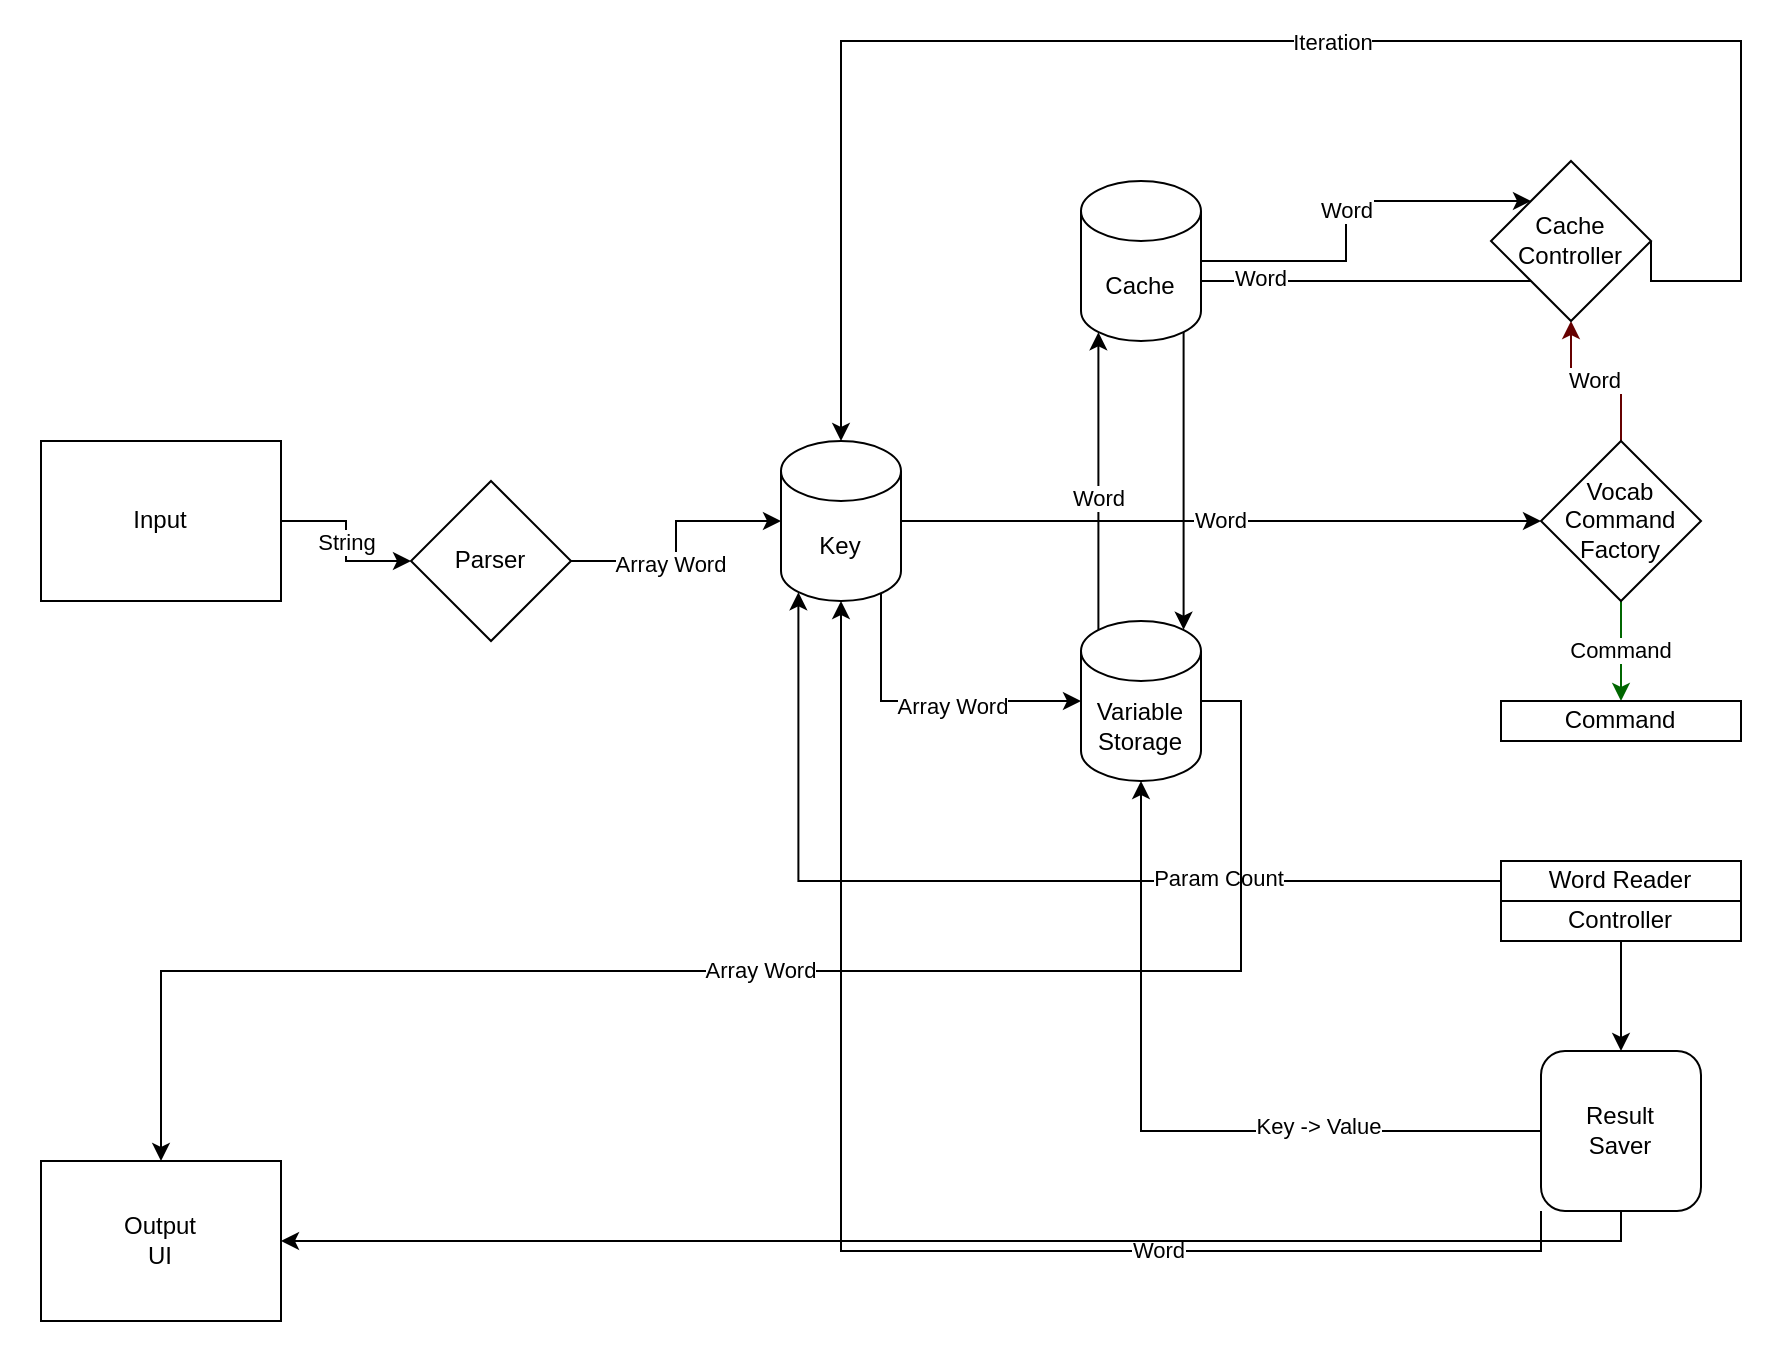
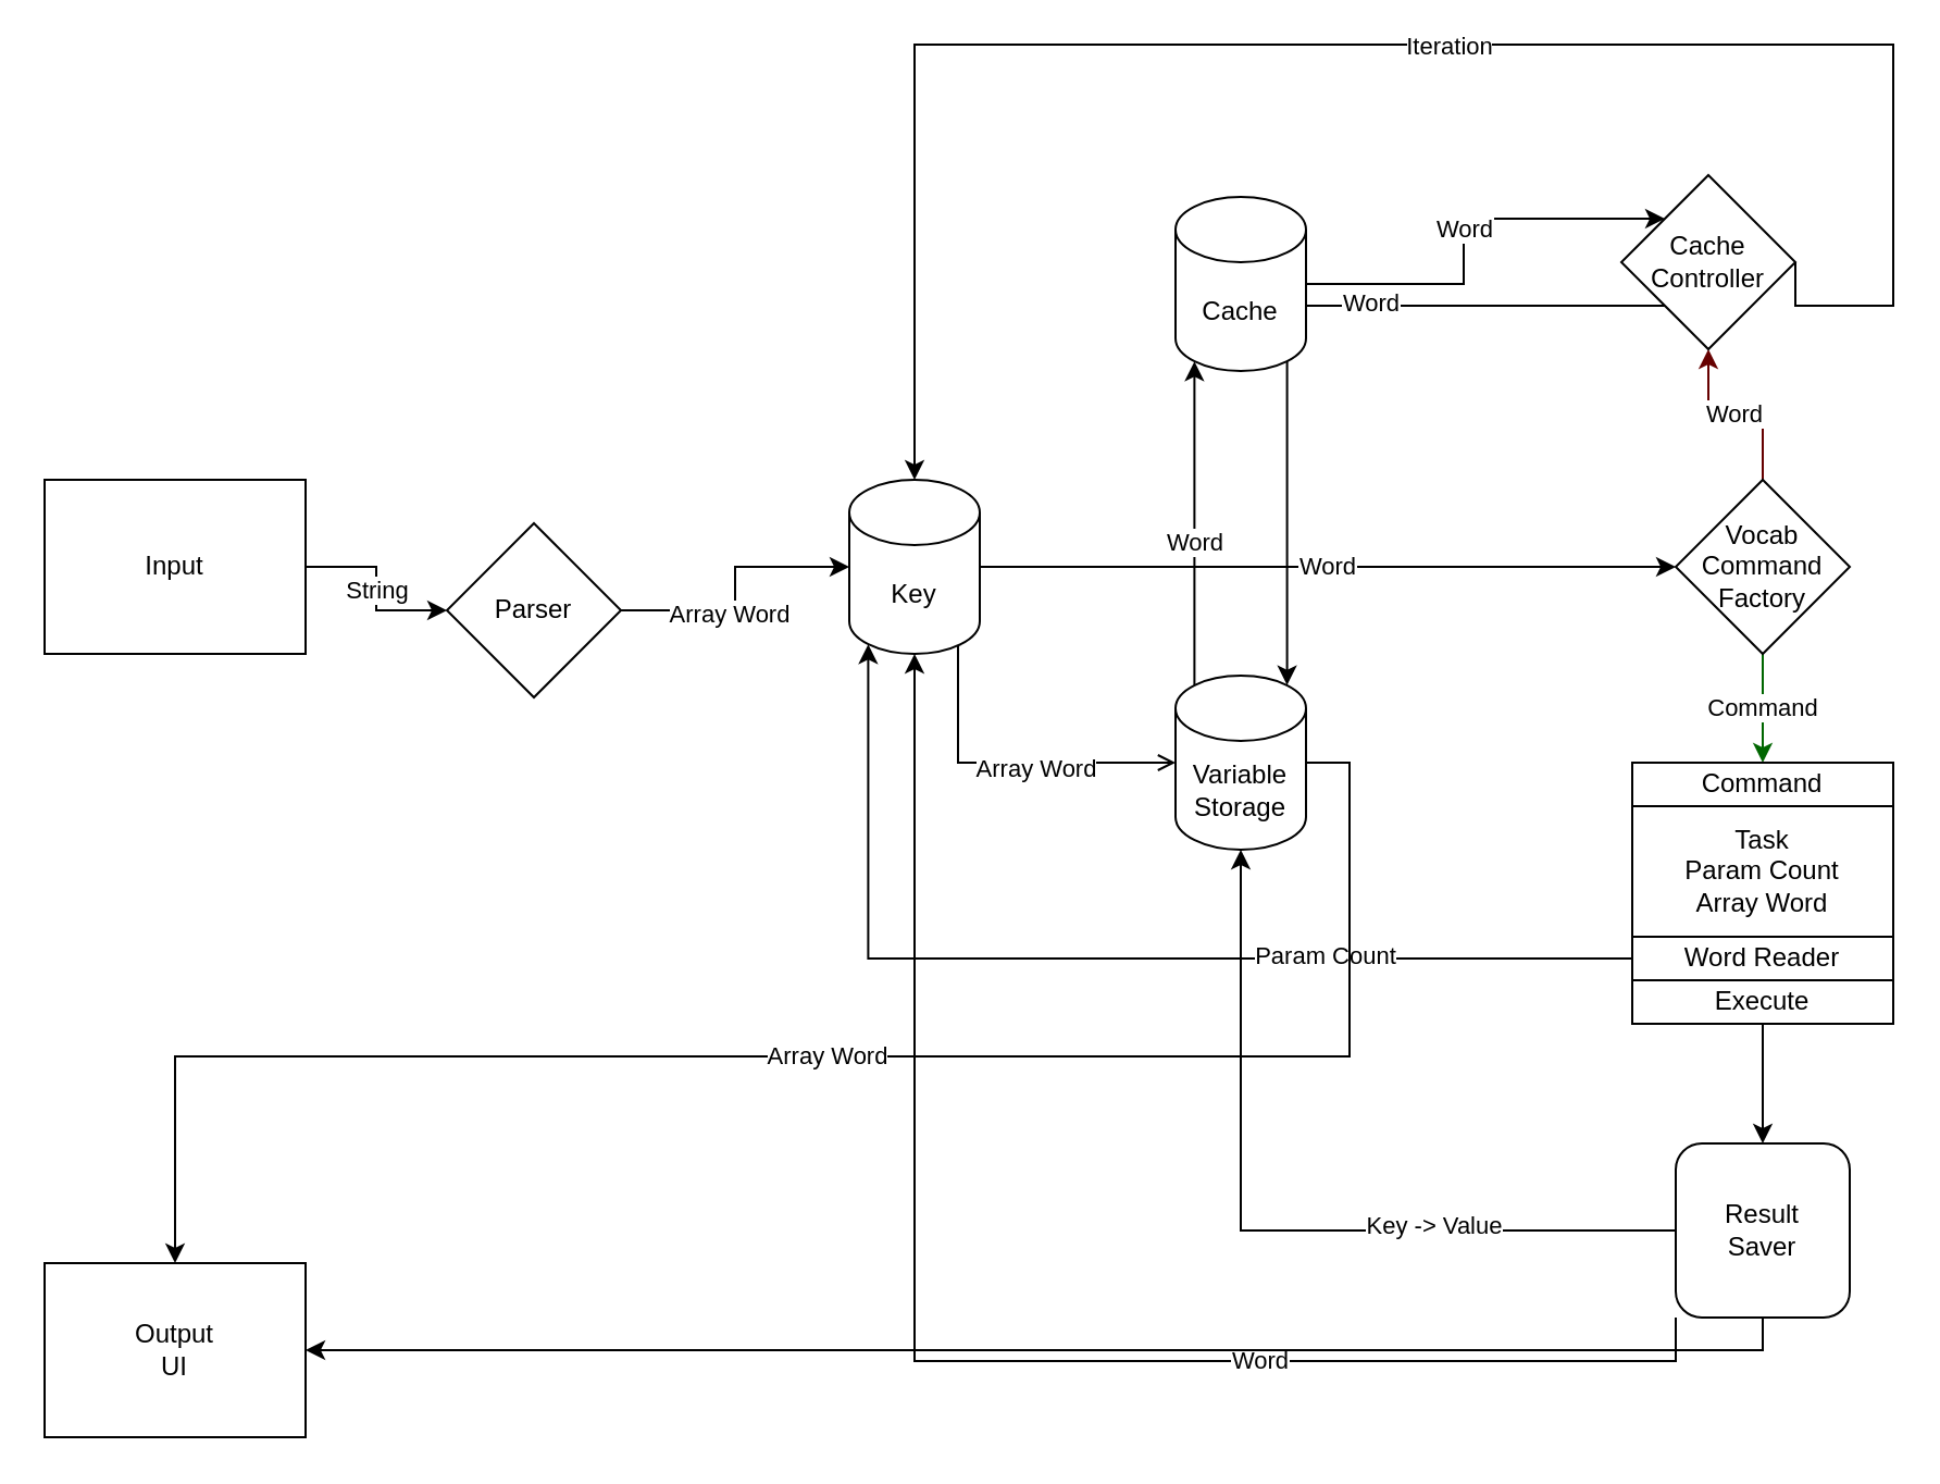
  <mxCell id="0" />
  <mxCell id="1" parent="0" />
  <mxCell id="2" value="String" style="edgeStyle=orthogonalEdgeStyle;rounded=0;orthogonalLoop=1;jettySize=auto;html=1;exitX=1;exitY=0.5;exitDx=0;exitDy=0;" edge="1" parent="1" source="3" target="6"><mxGeometry relative="1" as="geometry" /></mxCell>
  <mxCell id="3" value="Input" style="rounded=0;whiteSpace=wrap;html=1;" vertex="1" parent="1"><mxGeometry x="20" y="220" width="120" height="80" as="geometry" /></mxCell>
  <mxCell id="4" style="edgeStyle=orthogonalEdgeStyle;rounded=0;orthogonalLoop=1;jettySize=auto;html=1;exitX=1;exitY=0.5;exitDx=0;exitDy=0;entryX=0;entryY=0.5;entryDx=0;entryDy=0;entryPerimeter=0;" edge="1" parent="1" source="6" target="10"><mxGeometry relative="1" as="geometry" /></mxCell>
  <mxCell id="5" value="Array Word" style="edgeLabel;html=1;align=center;verticalAlign=middle;resizable=0;points=[];" vertex="1" connectable="0" parent="4"><mxGeometry x="-0.222" y="-1" relative="1" as="geometry"><mxPoint as="offset" /></mxGeometry></mxCell>
  <mxCell id="6" value="Parser" style="rhombus;whiteSpace=wrap;html=1;" vertex="1" parent="1"><mxGeometry x="205" y="240" width="80" height="80" as="geometry" /></mxCell>
  <mxCell id="7" value="Word" style="edgeStyle=orthogonalEdgeStyle;rounded=0;orthogonalLoop=1;jettySize=auto;html=1;exitX=1;exitY=0.5;exitDx=0;exitDy=0;exitPerimeter=0;entryX=0;entryY=0.5;entryDx=0;entryDy=0;" edge="1" parent="1" source="10" target="13"><mxGeometry relative="1" as="geometry" /></mxCell>
- <mxCell id="8" style="edgeStyle=orthogonalEdgeStyle;rounded=0;orthogonalLoop=1;jettySize=auto;html=1;exitX=0.855;exitY=1;exitDx=0;exitDy=-4.35;exitPerimeter=0;entryX=0;entryY=0.5;entryDx=0;entryDy=0;entryPerimeter=0;" edge="1" parent="1" source="10" target="28"><mxGeometry relative="1" as="geometry"><Array as="points"><mxPoint x="440" y="296" /><mxPoint x="440" y="350" /></Array></mxGeometry></mxCell>
+ <mxCell id="8" style="edgeStyle=orthogonalEdgeStyle;rounded=0;orthogonalLoop=1;jettySize=auto;html=1;exitX=0.855;exitY=1;exitDx=0;exitDy=-4.35;exitPerimeter=0;entryX=0;entryY=0.5;entryDx=0;entryDy=0;entryPerimeter=0;endArrow=open;" edge="1" parent="1" source="10" target="28"><mxGeometry relative="1" as="geometry"><Array as="points"><mxPoint x="440" y="296" /><mxPoint x="440" y="350" /></Array></mxGeometry></mxCell>
  <mxCell id="9" value="Array Word" style="edgeLabel;html=1;align=center;verticalAlign=middle;resizable=0;points=[];" vertex="1" connectable="0" parent="8"><mxGeometry x="0.165" y="-2" relative="1" as="geometry"><mxPoint as="offset" /></mxGeometry></mxCell>
  <mxCell id="10" value="Key&lt;br&gt;" style="shape=cylinder3;whiteSpace=wrap;html=1;boundedLbl=1;backgroundOutline=1;size=15;" vertex="1" parent="1"><mxGeometry x="390" y="220" width="60" height="80" as="geometry" /></mxCell>
  <mxCell id="11" value="Command" style="edgeStyle=orthogonalEdgeStyle;rounded=0;orthogonalLoop=1;jettySize=auto;html=1;exitX=0.5;exitY=1;exitDx=0;exitDy=0;entryX=0.5;entryY=0;entryDx=0;entryDy=0;strokeColor=#006600;" edge="1" parent="1" source="13"><mxGeometry relative="1" as="geometry"><mxPoint x="810" y="350" as="targetPoint" /></mxGeometry></mxCell>
  <mxCell id="12" value="Word" style="edgeStyle=orthogonalEdgeStyle;rounded=0;orthogonalLoop=1;jettySize=auto;html=1;exitX=0.5;exitY=0;exitDx=0;exitDy=0;entryX=0.5;entryY=1;entryDx=0;entryDy=0;strokeColor=#660000;" edge="1" parent="1" source="13" target="24"><mxGeometry relative="1" as="geometry" /></mxCell>
  <mxCell id="13" value="Vocab&lt;br&gt;Command&lt;br&gt;Factory" style="rhombus;whiteSpace=wrap;html=1;" vertex="1" parent="1"><mxGeometry x="770" y="220" width="80" height="80" as="geometry" /></mxCell>
  <mxCell id="14" value="Command" style="rounded=0;whiteSpace=wrap;html=1;" vertex="1" parent="1"><mxGeometry x="750" y="350" width="120" height="20" as="geometry" /></mxCell>
  <mxCell id="15" style="edgeStyle=orthogonalEdgeStyle;rounded=0;orthogonalLoop=1;jettySize=auto;html=1;exitX=0.5;exitY=1;exitDx=0;exitDy=0;" edge="1" parent="1" source="14" target="14"><mxGeometry relative="1" as="geometry" /></mxCell>
+ <mxCell id="16" value="Task&lt;br&gt;Param Count&lt;br&gt;Array Word" style="rounded=0;whiteSpace=wrap;html=1;" vertex="1" parent="1"><mxGeometry x="750" y="370" width="120" height="60" as="geometry" /></mxCell>
  <mxCell id="17" style="edgeStyle=orthogonalEdgeStyle;rounded=0;orthogonalLoop=1;jettySize=auto;html=1;exitX=0;exitY=0.5;exitDx=0;exitDy=0;entryX=0.145;entryY=1;entryDx=0;entryDy=-4.35;entryPerimeter=0;" edge="1" parent="1" source="19" target="10"><mxGeometry relative="1" as="geometry" /></mxCell>
  <mxCell id="18" value="Param Count" style="edgeLabel;html=1;align=center;verticalAlign=middle;resizable=0;points=[];" vertex="1" connectable="0" parent="17"><mxGeometry x="-0.429" y="-2" relative="1" as="geometry"><mxPoint as="offset" /></mxGeometry></mxCell>
  <mxCell id="19" value="Word Reader" style="rounded=0;whiteSpace=wrap;html=1;" vertex="1" parent="1"><mxGeometry x="750" y="430" width="120" height="20" as="geometry" /></mxCell>
  <mxCell id="20" style="edgeStyle=orthogonalEdgeStyle;rounded=0;orthogonalLoop=1;jettySize=auto;html=1;exitX=0;exitY=1;exitDx=0;exitDy=0;entryX=0.855;entryY=0;entryDx=0;entryDy=4.35;entryPerimeter=0;strokeColor=#000000;" edge="1" parent="1" source="24" target="28"><mxGeometry relative="1" as="geometry" /></mxCell>
  <mxCell id="21" value="Word" style="edgeLabel;html=1;align=center;verticalAlign=middle;resizable=0;points=[];" vertex="1" connectable="0" parent="20"><mxGeometry x="-0.218" y="-2" relative="1" as="geometry"><mxPoint as="offset" /></mxGeometry></mxCell>
  <mxCell id="22" style="edgeStyle=orthogonalEdgeStyle;rounded=0;orthogonalLoop=1;jettySize=auto;html=1;exitX=1;exitY=0.5;exitDx=0;exitDy=0;entryX=0.5;entryY=0;entryDx=0;entryDy=0;entryPerimeter=0;strokeColor=#000000;startArrow=none;startFill=0;" edge="1" parent="1" source="24" target="10"><mxGeometry relative="1" as="geometry"><Array as="points"><mxPoint x="870" y="140" /><mxPoint x="870" y="20" /><mxPoint x="420" y="20" /></Array></mxGeometry></mxCell>
  <mxCell id="23" value="Iteration" style="edgeLabel;html=1;align=center;verticalAlign=middle;resizable=0;points=[];" vertex="1" connectable="0" parent="22"><mxGeometry x="-0.185" relative="1" as="geometry"><mxPoint x="-50" as="offset" /></mxGeometry></mxCell>
  <mxCell id="24" value="Cache Controller" style="rhombus;whiteSpace=wrap;html=1;" vertex="1" parent="1"><mxGeometry x="745" y="80" width="80" height="80" as="geometry" /></mxCell>
  <mxCell id="25" value="Array Word" style="edgeStyle=orthogonalEdgeStyle;rounded=0;orthogonalLoop=1;jettySize=auto;html=1;exitX=1;exitY=0.5;exitDx=0;exitDy=0;exitPerimeter=0;" edge="1" parent="1" source="28" target="39"><mxGeometry relative="1" as="geometry" /></mxCell>
  <mxCell id="26" style="edgeStyle=orthogonalEdgeStyle;rounded=0;orthogonalLoop=1;jettySize=auto;html=1;exitX=0.145;exitY=0;exitDx=0;exitDy=4.35;exitPerimeter=0;entryX=0.145;entryY=1;entryDx=0;entryDy=-4.35;entryPerimeter=0;strokeColor=#000000;" edge="1" parent="1" source="28" target="30"><mxGeometry relative="1" as="geometry" /></mxCell>
  <mxCell id="27" value="Word" style="edgeLabel;html=1;align=center;verticalAlign=middle;resizable=0;points=[];" vertex="1" connectable="0" parent="26"><mxGeometry x="-0.112" relative="1" as="geometry"><mxPoint as="offset" /></mxGeometry></mxCell>
  <mxCell id="28" value="Variable Storage" style="shape=cylinder3;whiteSpace=wrap;html=1;boundedLbl=1;backgroundOutline=1;size=15;" vertex="1" parent="1"><mxGeometry x="540" y="310" width="60" height="80" as="geometry" /></mxCell>
  <mxCell id="29" value="Word" style="edgeStyle=orthogonalEdgeStyle;rounded=0;orthogonalLoop=1;jettySize=auto;html=1;exitX=1;exitY=0.5;exitDx=0;exitDy=0;exitPerimeter=0;entryX=0;entryY=0;entryDx=0;entryDy=0;strokeColor=#000000;" edge="1" parent="1" source="30" target="24"><mxGeometry relative="1" as="geometry" /></mxCell>
  <mxCell id="30" value="Cache" style="shape=cylinder3;whiteSpace=wrap;html=1;boundedLbl=1;backgroundOutline=1;size=15;" vertex="1" parent="1"><mxGeometry x="540" y="90" width="60" height="80" as="geometry" /></mxCell>
  <mxCell id="31" style="edgeStyle=orthogonalEdgeStyle;rounded=0;orthogonalLoop=1;jettySize=auto;html=1;exitX=0.5;exitY=1;exitDx=0;exitDy=0;entryX=0.5;entryY=0;entryDx=0;entryDy=0;strokeColor=#000000;startArrow=none;startFill=0;" edge="1" parent="1" source="32" target="38"><mxGeometry relative="1" as="geometry" /></mxCell>
- <mxCell id="32" value="Controller" style="rounded=0;whiteSpace=wrap;html=1;" vertex="1" parent="1"><mxGeometry x="750" y="450" width="120" height="20" as="geometry" /></mxCell>
+ <mxCell id="32" value="Execute" style="rounded=0;whiteSpace=wrap;html=1;" vertex="1" parent="1"><mxGeometry x="750" y="450" width="120" height="20" as="geometry" /></mxCell>
  <mxCell id="33" style="edgeStyle=orthogonalEdgeStyle;rounded=0;orthogonalLoop=1;jettySize=auto;html=1;exitX=0;exitY=0.5;exitDx=0;exitDy=0;entryX=0.5;entryY=1;entryDx=0;entryDy=0;entryPerimeter=0;strokeColor=#000000;startArrow=none;startFill=0;" edge="1" parent="1" source="38" target="28"><mxGeometry relative="1" as="geometry" /></mxCell>
  <mxCell id="34" value="Key -&amp;gt; Value" style="edgeLabel;html=1;align=center;verticalAlign=middle;resizable=0;points=[];" vertex="1" connectable="0" parent="33"><mxGeometry x="-0.403" y="-3" relative="1" as="geometry"><mxPoint as="offset" /></mxGeometry></mxCell>
  <mxCell id="35" style="edgeStyle=orthogonalEdgeStyle;rounded=0;orthogonalLoop=1;jettySize=auto;html=1;exitX=0;exitY=1;exitDx=0;exitDy=0;entryX=0.5;entryY=1;entryDx=0;entryDy=0;entryPerimeter=0;strokeColor=#000000;startArrow=none;startFill=0;" edge="1" parent="1" source="38" target="10"><mxGeometry relative="1" as="geometry" /></mxCell>
  <mxCell id="36" value="Word" style="edgeLabel;html=1;align=center;verticalAlign=middle;resizable=0;points=[];" vertex="1" connectable="0" parent="35"><mxGeometry x="-0.389" y="-1" relative="1" as="geometry"><mxPoint as="offset" /></mxGeometry></mxCell>
  <mxCell id="37" style="edgeStyle=orthogonalEdgeStyle;rounded=0;orthogonalLoop=1;jettySize=auto;html=1;exitX=0.5;exitY=1;exitDx=0;exitDy=0;entryX=1;entryY=0.5;entryDx=0;entryDy=0;strokeColor=#000000;startArrow=none;startFill=0;" edge="1" parent="1" source="38" target="39"><mxGeometry relative="1" as="geometry"><Array as="points"><mxPoint x="810" y="620" /></Array></mxGeometry></mxCell>
  <mxCell id="38" value="Result&lt;br&gt;Saver" style="whiteSpace=wrap;html=1;rounded=1;" vertex="1" parent="1"><mxGeometry x="770" y="525" width="80" height="80" as="geometry" /></mxCell>
  <mxCell id="39" value="Output&lt;br&gt;UI" style="rounded=0;whiteSpace=wrap;html=1;" vertex="1" parent="1"><mxGeometry x="20" y="580" width="120" height="80" as="geometry" /></mxCell>
